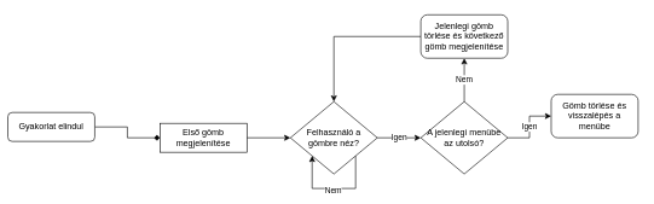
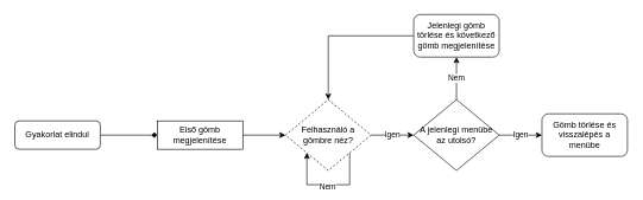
  <mxCell id="0" />
  <mxCell id="1" parent="0" />
  <mxCell id="2" style="edgeStyle=orthogonalEdgeStyle;rounded=0;orthogonalLoop=1;jettySize=auto;html=1;endArrow=diamond;" edge="1" parent="1" source="3" target="7"><mxGeometry relative="1" as="geometry" /></mxCell>
- <mxCell id="3" value="Gyakorlat elindul" style="rounded=1;whiteSpace=wrap;html=1;fontSize=12;glass=0;strokeWidth=1;shadow=0;" parent="1" vertex="1"><mxGeometry x="10" y="155" width="120" height="40" as="geometry" /></mxCell>
+ <mxCell id="3" value="Gyakorlat elindul" style="rounded=1;whiteSpace=wrap;html=1;fontSize=12;glass=0;strokeWidth=1;shadow=0;" parent="1" vertex="1"><mxGeometry x="20" y="170" width="120" height="40" as="geometry" /></mxCell>
  <mxCell id="4" value="Igen" style="edgeStyle=orthogonalEdgeStyle;rounded=0;orthogonalLoop=1;jettySize=auto;html=1;" edge="1" parent="1" source="5" target="10"><mxGeometry relative="1" as="geometry" /></mxCell>
- <mxCell id="5" value="Felhasználó a gömbre néz?" style="rhombus;whiteSpace=wrap;html=1;shadow=0;fontFamily=Helvetica;fontSize=12;align=center;strokeWidth=1;spacing=6;spacingTop=0;" parent="1" vertex="1"><mxGeometry x="400" y="140" width="120" height="100" as="geometry" /></mxCell>
+ <mxCell id="5" value="Felhasználó a gömbre néz?" style="rhombus;whiteSpace=wrap;html=1;shadow=0;fontFamily=Helvetica;fontSize=12;align=center;strokeWidth=1;spacing=6;spacingTop=0;dashed=1;" parent="1" vertex="1"><mxGeometry x="400" y="140" width="120" height="100" as="geometry" /></mxCell>
  <mxCell id="6" style="edgeStyle=orthogonalEdgeStyle;rounded=0;orthogonalLoop=1;jettySize=auto;html=1;" edge="1" parent="1" source="7" target="5"><mxGeometry relative="1" as="geometry" /></mxCell>
  <mxCell id="7" value="Első gömb megjelenítése" style="whiteSpace=wrap;html=1;fontSize=12;glass=0;strokeWidth=1;shadow=0;rounded=0;" vertex="1" parent="1"><mxGeometry x="220" y="170" width="120" height="40" as="geometry" /></mxCell>
  <mxCell id="8" value="Igen" style="edgeStyle=orthogonalEdgeStyle;rounded=0;orthogonalLoop=1;jettySize=auto;html=1;" edge="1" parent="1" source="10" target="13"><mxGeometry relative="1" as="geometry" /></mxCell>
  <mxCell id="9" value="Nem" style="edgeStyle=orthogonalEdgeStyle;rounded=0;orthogonalLoop=1;jettySize=auto;html=1;" edge="1" parent="1" source="10" target="15"><mxGeometry relative="1" as="geometry" /></mxCell>
  <mxCell id="10" value="A jelenlegi menübe&lt;br&gt;az utolsó?" style="rhombus;whiteSpace=wrap;html=1;shadow=0;fontFamily=Helvetica;fontSize=12;align=center;strokeWidth=1;spacing=6;spacingTop=0;" vertex="1" parent="1"><mxGeometry x="580" y="140" width="120" height="100" as="geometry" /></mxCell>
  <mxCell id="11" style="edgeStyle=orthogonalEdgeStyle;rounded=0;orthogonalLoop=1;jettySize=auto;html=1;exitX=1;exitY=1;exitDx=0;exitDy=0;entryX=0;entryY=1;entryDx=0;entryDy=0;" edge="1" parent="1" source="5" target="5"><mxGeometry relative="1" as="geometry"><Array as="points"><mxPoint x="490" y="260" /><mxPoint x="430" y="260" /></Array></mxGeometry></mxCell>
  <mxCell id="12" value="Nem" style="edgeLabel;html=1;align=center;verticalAlign=middle;resizable=0;points=[];" vertex="1" connectable="0" parent="11"><mxGeometry x="0.027" y="2" relative="1" as="geometry"><mxPoint as="offset" /></mxGeometry></mxCell>
- <mxCell id="13" value="Gömb törlése és visszalépés a menübe" style="rounded=1;whiteSpace=wrap;html=1;shadow=0;strokeWidth=1;spacing=6;spacingTop=0;" vertex="1" parent="1"><mxGeometry x="760" y="130" width="120" height="60" as="geometry" /></mxCell>
+ <mxCell id="13" value="Gömb törlése és visszalépés a menübe" style="rounded=1;whiteSpace=wrap;html=1;shadow=0;strokeWidth=1;spacing=6;spacingTop=0;" vertex="1" parent="1"><mxGeometry x="760" y="160" width="120" height="60" as="geometry" /></mxCell>
  <mxCell id="14" style="edgeStyle=orthogonalEdgeStyle;rounded=0;orthogonalLoop=1;jettySize=auto;html=1;" edge="1" parent="1" source="15" target="5"><mxGeometry relative="1" as="geometry" /></mxCell>
  <mxCell id="15" value="Jelenlegi gömb törlése és következő gömb megjelenítése" style="rounded=1;whiteSpace=wrap;html=1;shadow=0;strokeWidth=1;spacing=6;spacingTop=0;" vertex="1" parent="1"><mxGeometry x="580" y="20" width="120" height="60" as="geometry" /></mxCell>
